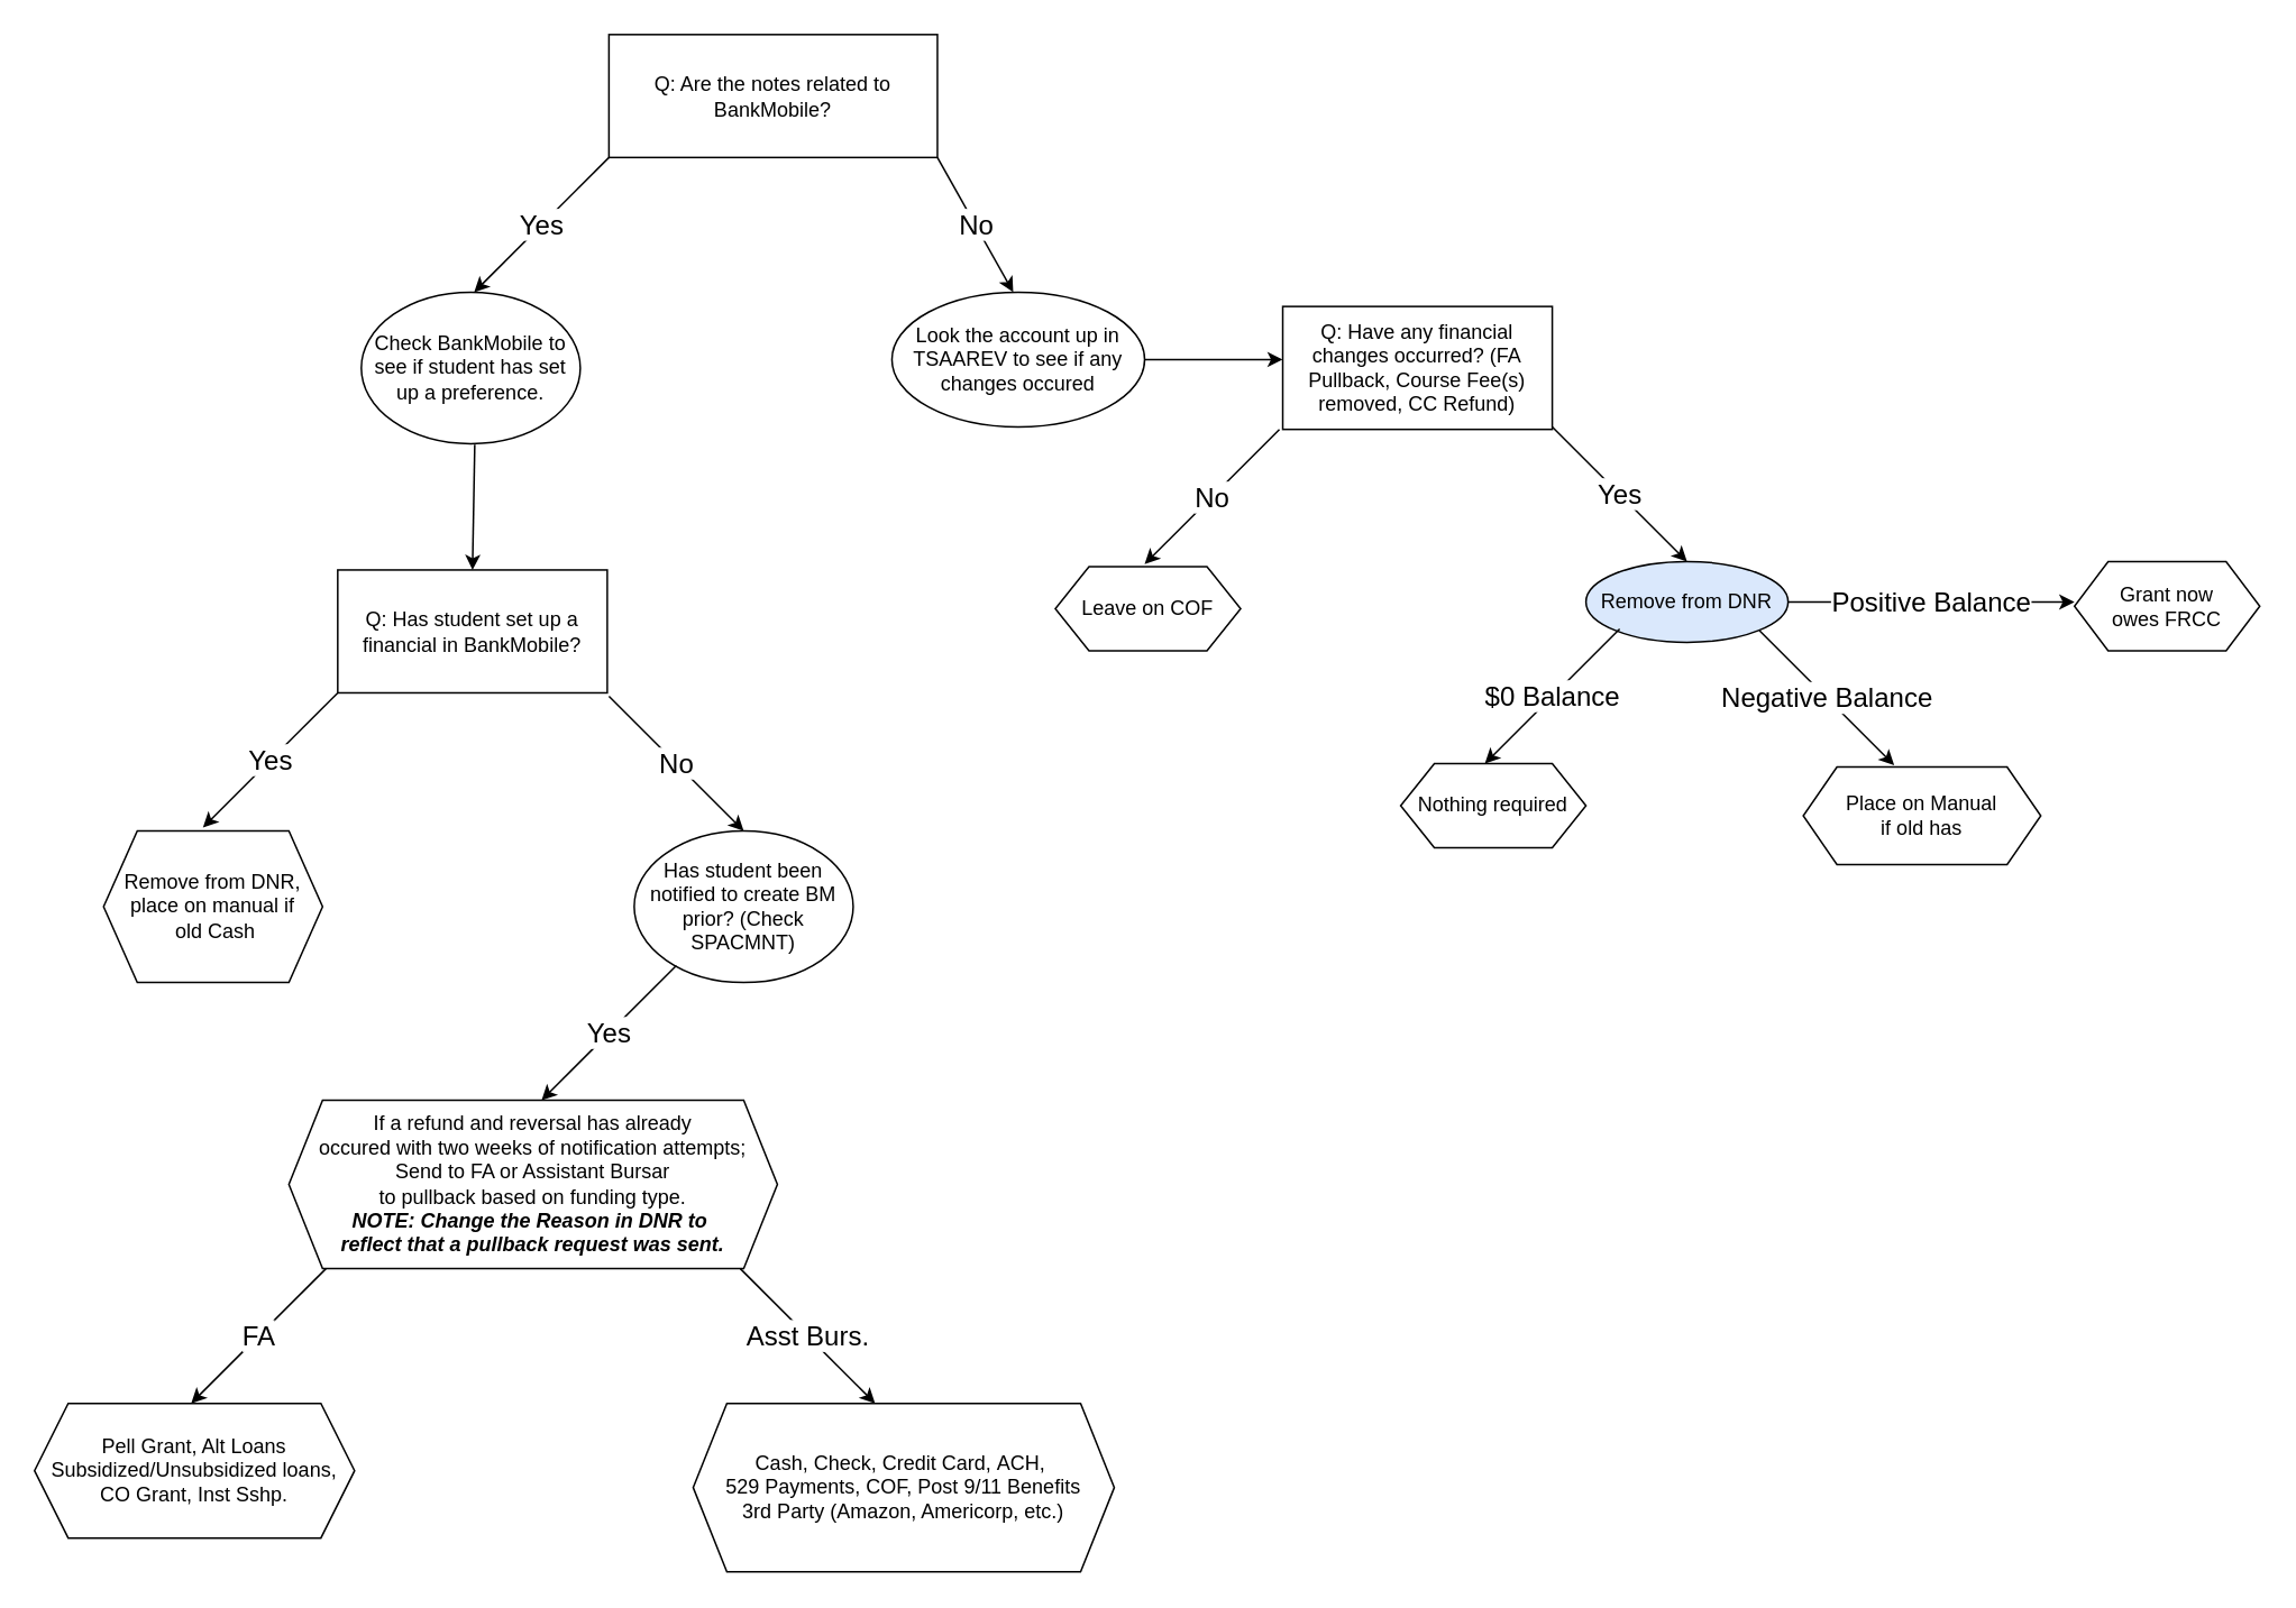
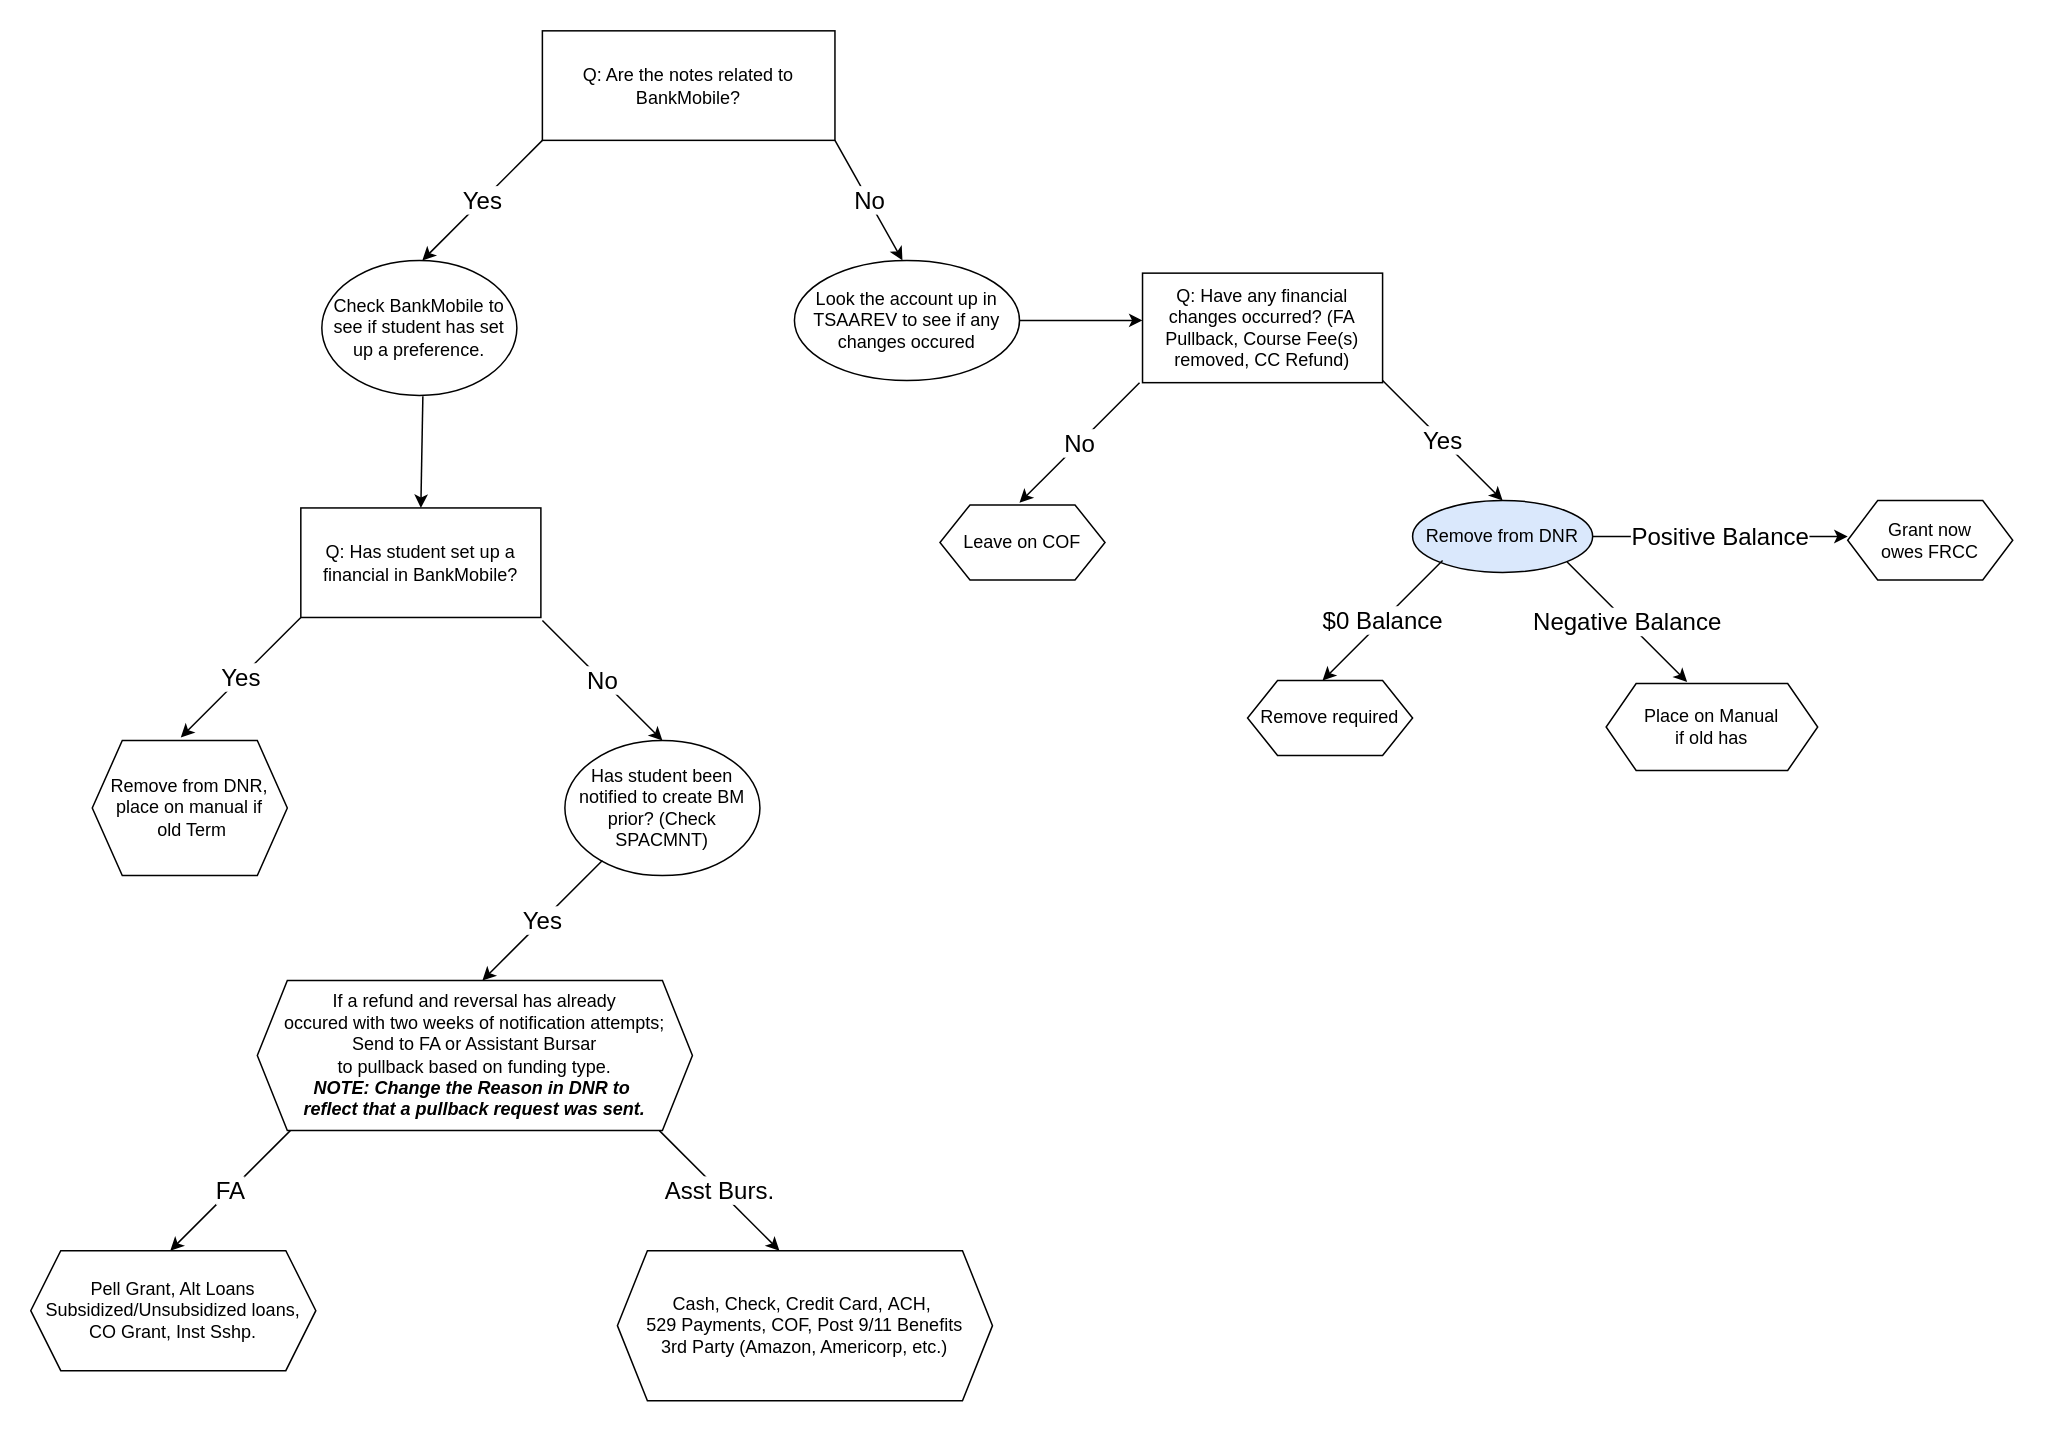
  <mxCell id="0" />
  <mxCell id="1" parent="0" />
  <mxCell id="2" value="Q: Are the notes related to BankMobile?" style="rounded=0;whiteSpace=wrap;html=1;" vertex="1" parent="1"><mxGeometry x="361" y="20" width="195" height="73" as="geometry" /></mxCell>
  <mxCell id="3" value="&lt;font style=&quot;font-size: 16px;&quot;&gt;No&lt;/font&gt;" style="endArrow=classic;html=1;rounded=0;exitX=1;exitY=1;exitDx=0;exitDy=0;" edge="1" parent="1" source="2"><mxGeometry width="50" height="50" relative="1" as="geometry"><mxPoint x="391" y="233" as="sourcePoint" /><mxPoint x="601" y="173" as="targetPoint" /></mxGeometry></mxCell>
  <mxCell id="4" value="&lt;font style=&quot;font-size: 16px;&quot;&gt;Yes&lt;/font&gt;" style="endArrow=classic;html=1;rounded=0;exitX=0;exitY=1;exitDx=0;exitDy=0;" edge="1" parent="1" source="2"><mxGeometry width="50" height="50" relative="1" as="geometry"><mxPoint x="511" y="193" as="sourcePoint" /><mxPoint x="281" y="173" as="targetPoint" /></mxGeometry></mxCell>
  <mxCell id="5" value="Q: Has student set up a financial in BankMobile?" style="rounded=0;whiteSpace=wrap;html=1;" vertex="1" parent="1"><mxGeometry x="200" y="338" width="160" height="73" as="geometry" /></mxCell>
  <mxCell id="6" value="" style="endArrow=classic;html=1;rounded=0;entryX=0.5;entryY=0;entryDx=0;entryDy=0;exitX=0.518;exitY=1.006;exitDx=0;exitDy=0;exitPerimeter=0;" edge="1" parent="1" source="7" target="5"><mxGeometry width="50" height="50" relative="1" as="geometry"><mxPoint x="281" y="273" as="sourcePoint" /><mxPoint x="311" y="303" as="targetPoint" /></mxGeometry></mxCell>
  <mxCell id="7" value="Check BankMobile to see if student has set up a preference." style="ellipse;whiteSpace=wrap;html=1;" vertex="1" parent="1"><mxGeometry x="214" y="173" width="130" height="90" as="geometry" /></mxCell>
  <mxCell id="8" value="&lt;font style=&quot;font-size: 16px;&quot;&gt;Yes&lt;/font&gt;" style="endArrow=classic;html=1;rounded=0;exitX=0;exitY=1;exitDx=0;exitDy=0;" edge="1" parent="1"><mxGeometry x="-0.001" width="50" height="50" relative="1" as="geometry"><mxPoint x="200" y="411" as="sourcePoint" /><mxPoint x="120" y="491" as="targetPoint" /><mxPoint as="offset" /></mxGeometry></mxCell>
- <mxCell id="9" value="Remove from DNR, place on manual if&lt;div&gt;&amp;nbsp;old Cash&lt;/div&gt;" style="shape=hexagon;perimeter=hexagonPerimeter2;whiteSpace=wrap;html=1;fixedSize=1;" vertex="1" parent="1"><mxGeometry x="61" y="493" width="130" height="90" as="geometry" /></mxCell>
+ <mxCell id="9" value="Remove from DNR, place on manual if&lt;div&gt;&amp;nbsp;old Term&lt;/div&gt;" style="shape=hexagon;perimeter=hexagonPerimeter2;whiteSpace=wrap;html=1;fixedSize=1;" vertex="1" parent="1"><mxGeometry x="61" y="493" width="130" height="90" as="geometry" /></mxCell>
  <mxCell id="10" value="&lt;font style=&quot;font-size: 16px;&quot;&gt;No&lt;/font&gt;" style="endArrow=classic;html=1;rounded=0;exitX=1;exitY=1;exitDx=0;exitDy=0;" edge="1" parent="1"><mxGeometry width="50" height="50" relative="1" as="geometry"><mxPoint x="361" y="413" as="sourcePoint" /><mxPoint x="441" y="493" as="targetPoint" /></mxGeometry></mxCell>
  <mxCell id="11" value="Has student been notified to create BM prior? (Check SPACMNT)" style="ellipse;whiteSpace=wrap;html=1;" vertex="1" parent="1"><mxGeometry x="376" y="493" width="130" height="90" as="geometry" /></mxCell>
  <mxCell id="12" value="&lt;font style=&quot;font-size: 16px;&quot;&gt;Yes&lt;/font&gt;" style="endArrow=classic;html=1;rounded=0;exitX=0;exitY=1;exitDx=0;exitDy=0;" edge="1" parent="1"><mxGeometry x="-0.001" width="50" height="50" relative="1" as="geometry"><mxPoint x="401" y="573" as="sourcePoint" /><mxPoint x="321" y="653" as="targetPoint" /><mxPoint as="offset" /></mxGeometry></mxCell>
  <mxCell id="13" value="If a refund and reversal has already&lt;div&gt;occured&amp;nbsp;&lt;span style=&quot;background-color: initial;&quot;&gt;with two weeks of notification attempts;&lt;/span&gt;&lt;/div&gt;&lt;div&gt;&lt;span style=&quot;background-color: initial;&quot;&gt;Send to FA or Assistant Bursar&lt;/span&gt;&lt;/div&gt;&lt;div&gt;to pullback based on funding type.&lt;/div&gt;&lt;div&gt;&lt;b&gt;&lt;i&gt;NOTE: Change the Reason in DNR to&amp;nbsp;&lt;br&gt;reflect that a pullback request was sent.&lt;/i&gt;&lt;/b&gt;&lt;/div&gt;" style="shape=hexagon;perimeter=hexagonPerimeter2;whiteSpace=wrap;html=1;fixedSize=1;" vertex="1" parent="1"><mxGeometry x="171" y="653" width="290" height="100" as="geometry" /></mxCell>
  <mxCell id="14" value="&lt;font style=&quot;font-size: 16px;&quot;&gt;FA&lt;/font&gt;" style="endArrow=classic;html=1;rounded=0;exitX=0;exitY=1;exitDx=0;exitDy=0;" edge="1" parent="1"><mxGeometry x="-0.001" width="50" height="50" relative="1" as="geometry"><mxPoint x="193" y="753" as="sourcePoint" /><mxPoint x="113" y="833" as="targetPoint" /><mxPoint as="offset" /></mxGeometry></mxCell>
  <mxCell id="15" value="Pell Grant, Alt Loans Subsidized/Unsubsidized loans, CO Grant, Inst Sshp." style="shape=hexagon;perimeter=hexagonPerimeter2;whiteSpace=wrap;html=1;fixedSize=1;" vertex="1" parent="1"><mxGeometry x="20" y="833" width="190" height="80" as="geometry" /></mxCell>
  <mxCell id="16" value="&lt;font style=&quot;font-size: 16px;&quot;&gt;Asst Burs.&lt;/font&gt;" style="endArrow=classic;html=1;rounded=0;exitX=1;exitY=1;exitDx=0;exitDy=0;" edge="1" parent="1"><mxGeometry width="50" height="50" relative="1" as="geometry"><mxPoint x="439" y="753" as="sourcePoint" /><mxPoint x="519" y="833" as="targetPoint" /></mxGeometry></mxCell>
  <mxCell id="17" value="Cash, Check, Credit Card,&amp;nbsp;&lt;span style=&quot;background-color: transparent; color: light-dark(rgb(0, 0, 0), rgb(255, 255, 255));&quot;&gt;ACH,&amp;nbsp;&lt;/span&gt;&lt;div&gt;529 Payments, COF, Post 9/11 Benefits&lt;/div&gt;&lt;div&gt;3rd Party (Amazon, Americorp, etc.)&lt;/div&gt;" style="shape=hexagon;perimeter=hexagonPerimeter2;whiteSpace=wrap;html=1;fixedSize=1;" vertex="1" parent="1"><mxGeometry x="411" y="833" width="250" height="100" as="geometry" /></mxCell>
  <mxCell id="18" value="Look the account up in TSAAREV to see if any changes occured" style="ellipse;whiteSpace=wrap;html=1;" vertex="1" parent="1"><mxGeometry x="529" y="173" width="150" height="80" as="geometry" /></mxCell>
  <mxCell id="19" value="" style="endArrow=classic;html=1;rounded=0;exitX=1;exitY=0.5;exitDx=0;exitDy=0;" edge="1" parent="1" source="18"><mxGeometry width="50" height="50" relative="1" as="geometry"><mxPoint x="732" y="233" as="sourcePoint" /><mxPoint x="761" y="213" as="targetPoint" /></mxGeometry></mxCell>
  <mxCell id="20" value="Q: Have any financial changes occurred? (FA Pullback, Course Fee(s) removed, CC Refund)" style="rounded=0;whiteSpace=wrap;html=1;" vertex="1" parent="1"><mxGeometry x="761" y="181.5" width="160" height="73" as="geometry" /></mxCell>
  <mxCell id="21" value="&lt;font style=&quot;font-size: 16px;&quot;&gt;No&lt;/font&gt;" style="endArrow=classic;html=1;rounded=0;exitX=0;exitY=1;exitDx=0;exitDy=0;" edge="1" parent="1"><mxGeometry width="50" height="50" relative="1" as="geometry"><mxPoint x="759" y="254.5" as="sourcePoint" /><mxPoint x="679" y="334.5" as="targetPoint" /></mxGeometry></mxCell>
  <mxCell id="22" value="Leave on COF" style="shape=hexagon;perimeter=hexagonPerimeter2;whiteSpace=wrap;html=1;fixedSize=1;" vertex="1" parent="1"><mxGeometry x="626" y="336" width="110" height="50" as="geometry" /></mxCell>
  <mxCell id="23" value="&lt;font style=&quot;font-size: 16px;&quot;&gt;Yes&lt;/font&gt;" style="endArrow=classic;html=1;rounded=0;exitX=1;exitY=1;exitDx=0;exitDy=0;" edge="1" parent="1"><mxGeometry width="50" height="50" relative="1" as="geometry"><mxPoint x="921" y="253" as="sourcePoint" /><mxPoint x="1001" y="333" as="targetPoint" /></mxGeometry></mxCell>
  <mxCell id="24" value="&lt;font style=&quot;font-size: 16px;&quot;&gt;Positive Balance&lt;/font&gt;" style="edgeStyle=orthogonalEdgeStyle;rounded=0;orthogonalLoop=1;jettySize=auto;html=1;" edge="1" parent="1" source="25"><mxGeometry x="-0.003" relative="1" as="geometry"><mxPoint x="1231" y="357" as="targetPoint" /><mxPoint as="offset" /></mxGeometry></mxCell>
  <mxCell id="25" value="Remove from DNR" style="ellipse;whiteSpace=wrap;html=1;fillColor=#dae8fc;" vertex="1" parent="1"><mxGeometry x="941" y="333" width="120" height="48" as="geometry" /></mxCell>
  <mxCell id="26" value="&lt;font style=&quot;font-size: 16px;&quot;&gt;$0 Balance&lt;/font&gt;" style="endArrow=classic;html=1;rounded=0;exitX=0;exitY=1;exitDx=0;exitDy=0;" edge="1" parent="1"><mxGeometry width="50" height="50" relative="1" as="geometry"><mxPoint x="961" y="373" as="sourcePoint" /><mxPoint x="881" y="453" as="targetPoint" /></mxGeometry></mxCell>
- <mxCell id="27" value="Nothing required" style="shape=hexagon;perimeter=hexagonPerimeter2;whiteSpace=wrap;html=1;fixedSize=1;" vertex="1" parent="1"><mxGeometry x="831" y="453" width="110" height="50" as="geometry" /></mxCell>
+ <mxCell id="27" value="Remove required" style="shape=hexagon;perimeter=hexagonPerimeter2;whiteSpace=wrap;html=1;fixedSize=1;" vertex="1" parent="1"><mxGeometry x="831" y="453" width="110" height="50" as="geometry" /></mxCell>
  <mxCell id="28" value="&lt;font style=&quot;font-size: 16px;&quot;&gt;Negative Balance&lt;/font&gt;" style="endArrow=classic;html=1;rounded=0;exitX=1;exitY=1;exitDx=0;exitDy=0;" edge="1" parent="1"><mxGeometry width="50" height="50" relative="1" as="geometry"><mxPoint x="1044" y="374" as="sourcePoint" /><mxPoint x="1124" y="454" as="targetPoint" /></mxGeometry></mxCell>
  <mxCell id="29" value="Place on Manual&lt;div&gt;if old has&lt;/div&gt;" style="shape=hexagon;perimeter=hexagonPerimeter2;whiteSpace=wrap;html=1;fixedSize=1;" vertex="1" parent="1"><mxGeometry x="1070" y="455" width="141" height="58" as="geometry" /></mxCell>
  <mxCell id="30" value="Grant now&lt;div&gt;owes FRCC&lt;/div&gt;" style="shape=hexagon;perimeter=hexagonPerimeter2;whiteSpace=wrap;html=1;fixedSize=1;" vertex="1" parent="1"><mxGeometry x="1231" y="333" width="110" height="53" as="geometry" /></mxCell>
